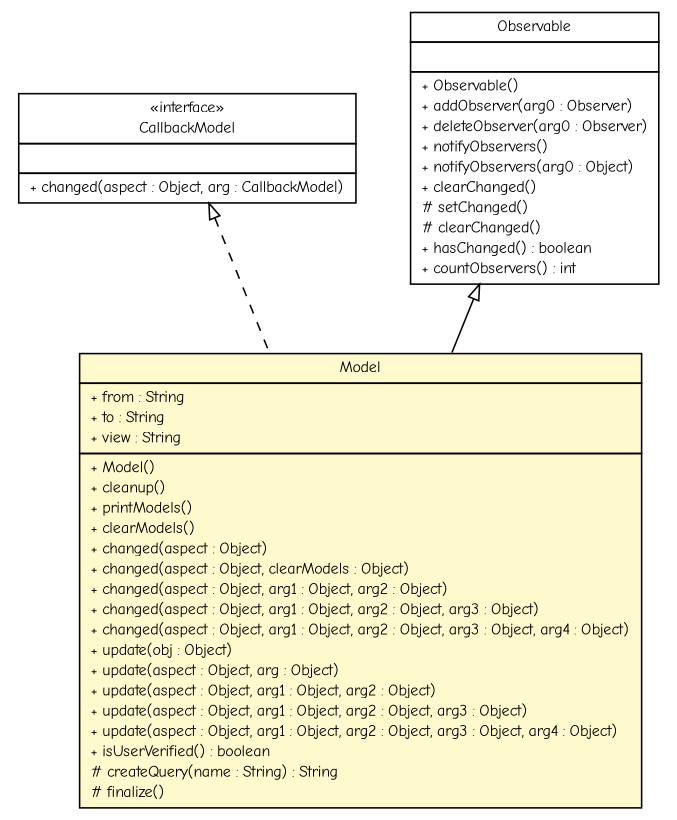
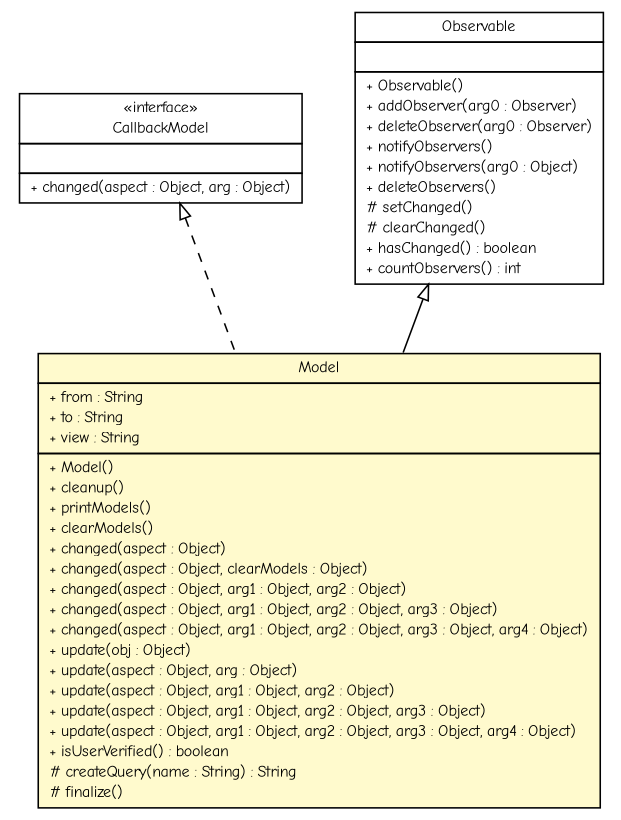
  digraph {
    fontname="Comic Neue"
    nodesep=0.25
    ranksep=0.5
    node [fontcolor=black fontname="Comic Neue" fontsize=10.0 shape=plaintext]
    edge [arrowtail=empty dir=back fontname="Comic Neue" fontsize=10 headport=p labelfontname=Helvetica labelfontsize=10 tailport=p]
-   n1 [label=<<table title="sorcer.util.CallbackModel" border="0" cellborder="1" cellspacing="0" cellpadding="2" port="p" href="../CallbackModel.html"> 		<tr><td><table border="0" cellspacing="0" cellpadding="1"> <tr><td align="center" balign="center"> &#171;interface&#187; </td></tr> <tr><td align="center" balign="center"> CallbackModel </td></tr> 		</table></td></tr> 		<tr><td><table border="0" cellspacing="0" cellpadding="1"> <tr><td align="left" balign="left">  </td></tr> 		</table></td></tr> 		<tr><td><table border="0" cellspacing="0" cellpadding="1"> <tr><td align="left" balign="left"> + changed(aspect : Object, arg : CallbackModel) </td></tr> 		</table></td></tr> 		</table>>]
+   n1 [label=<<table title="sorcer.util.CallbackModel" border="0" cellborder="1" cellspacing="0" cellpadding="2" port="p" href="../CallbackModel.html"> 		<tr><td><table border="0" cellspacing="0" cellpadding="1"> <tr><td align="center" balign="center"> &#171;interface&#187; </td></tr> <tr><td align="center" balign="center"> CallbackModel </td></tr> 		</table></td></tr> 		<tr><td><table border="0" cellspacing="0" cellpadding="1"> <tr><td align="left" balign="left">  </td></tr> 		</table></td></tr> 		<tr><td><table border="0" cellspacing="0" cellpadding="1"> <tr><td align="left" balign="left"> + changed(aspect : Object, arg : Object) </td></tr> 		</table></td></tr> 		</table>>]
    n2 [label=<<table title="sorcer.util.ui.Model" border="0" cellborder="1" cellspacing="0" cellpadding="2" port="p" bgcolor="lemonChiffon" href="./Model.html"> 		<tr><td><table border="0" cellspacing="0" cellpadding="1"> <tr><td align="center" balign="center"> Model </td></tr> 		</table></td></tr> 		<tr><td><table border="0" cellspacing="0" cellpadding="1"> <tr><td align="left" balign="left"> + from : String </td></tr> <tr><td align="left" balign="left"> + to : String </td></tr> <tr><td align="left" balign="left"> + view : String </td></tr> 		</table></td></tr> 		<tr><td><table border="0" cellspacing="0" cellpadding="1"> <tr><td align="left" balign="left"> + Model() </td></tr> <tr><td align="left" balign="left"> + cleanup() </td></tr> <tr><td align="left" balign="left"> + printModels() </td></tr> <tr><td align="left" balign="left"> + clearModels() </td></tr> <tr><td align="left" balign="left"> + changed(aspect : Object) </td></tr> <tr><td align="left" balign="left"> + changed(aspect : Object, clearModels : Object) </td></tr> <tr><td align="left" balign="left"> + changed(aspect : Object, arg1 : Object, arg2 : Object) </td></tr> <tr><td align="left" balign="left"> + changed(aspect : Object, arg1 : Object, arg2 : Object, arg3 : Object) </td></tr> <tr><td align="left" balign="left"> + changed(aspect : Object, arg1 : Object, arg2 : Object, arg3 : Object, arg4 : Object) </td></tr> <tr><td align="left" balign="left"> + update(obj : Object) </td></tr> <tr><td align="left" balign="left"> + update(aspect : Object, arg : Object) </td></tr> <tr><td align="left" balign="left"> + update(aspect : Object, arg1 : Object, arg2 : Object) </td></tr> <tr><td align="left" balign="left"> + update(aspect : Object, arg1 : Object, arg2 : Object, arg3 : Object) </td></tr> <tr><td align="left" balign="left"> + update(aspect : Object, arg1 : Object, arg2 : Object, arg3 : Object, arg4 : Object) </td></tr> <tr><td align="left" balign="left"> + isUserVerified() : boolean </td></tr> <tr><td align="left" balign="left"> # createQuery(name : String) : String </td></tr> <tr><td align="left" balign="left"> # finalize() </td></tr> 		</table></td></tr> 		</table>>]
-   n3 [label=<<table title="java.util.Observable" border="0" cellborder="1" cellspacing="0" cellpadding="2" port="p" href="http://docs.oracle.com/javase/7/docs/api/java/util/Observable.html"> 		<tr><td><table border="0" cellspacing="0" cellpadding="1"> <tr><td align="center" balign="center"> Observable </td></tr> 		</table></td></tr> 		<tr><td><table border="0" cellspacing="0" cellpadding="1"> <tr><td align="left" balign="left">  </td></tr> 		</table></td></tr> 		<tr><td><table border="0" cellspacing="0" cellpadding="1"> <tr><td align="left" balign="left"> + Observable() </td></tr> <tr><td align="left" balign="left"> + addObserver(arg0 : Observer) </td></tr> <tr><td align="left" balign="left"> + deleteObserver(arg0 : Observer) </td></tr> <tr><td align="left" balign="left"> + notifyObservers() </td></tr> <tr><td align="left" balign="left"> + notifyObservers(arg0 : Object) </td></tr> <tr><td align="left" balign="left"> + clearChanged() </td></tr> <tr><td align="left" balign="left"> # setChanged() </td></tr> <tr><td align="left" balign="left"> # clearChanged() </td></tr> <tr><td align="left" balign="left"> + hasChanged() : boolean </td></tr> <tr><td align="left" balign="left"> + countObservers() : int </td></tr> 		</table></td></tr> 		</table>>]
+   n3 [label=<<table title="java.util.Observable" border="0" cellborder="1" cellspacing="0" cellpadding="2" port="p" href="http://docs.oracle.com/javase/7/docs/api/java/util/Observable.html"> 		<tr><td><table border="0" cellspacing="0" cellpadding="1"> <tr><td align="center" balign="center"> Observable </td></tr> 		</table></td></tr> 		<tr><td><table border="0" cellspacing="0" cellpadding="1"> <tr><td align="left" balign="left">  </td></tr> 		</table></td></tr> 		<tr><td><table border="0" cellspacing="0" cellpadding="1"> <tr><td align="left" balign="left"> + Observable() </td></tr> <tr><td align="left" balign="left"> + addObserver(arg0 : Observer) </td></tr> <tr><td align="left" balign="left"> + deleteObserver(arg0 : Observer) </td></tr> <tr><td align="left" balign="left"> + notifyObservers() </td></tr> <tr><td align="left" balign="left"> + notifyObservers(arg0 : Object) </td></tr> <tr><td align="left" balign="left"> + deleteObservers() </td></tr> <tr><td align="left" balign="left"> # setChanged() </td></tr> <tr><td align="left" balign="left"> # clearChanged() </td></tr> <tr><td align="left" balign="left"> + hasChanged() : boolean </td></tr> <tr><td align="left" balign="left"> + countObservers() : int </td></tr> 		</table></td></tr> 		</table>>]
    n1 -> n2 [style=dashed]
    n3 -> n2
  }
